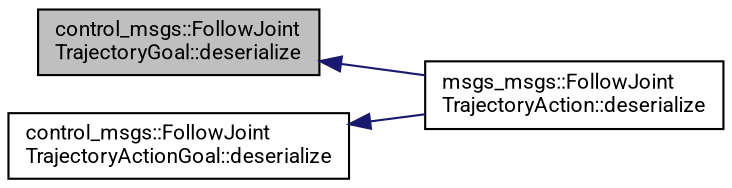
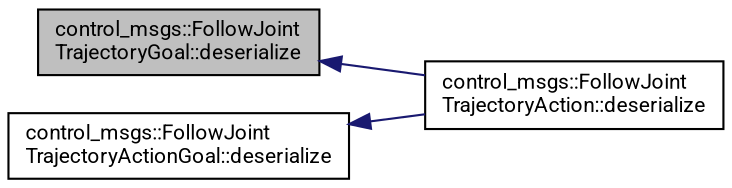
  digraph {
    fontname=Roboto
    rankdir=LR
    node [color=black fillcolor=white fontname=Roboto fontsize=10 shape=record style=filled]
    edge [color=midnightblue dir=back fontname=Roboto fontsize=10 labelfontname=Helvetica labelfontsize=10 style=solid]
    n1 [fillcolor=grey75 fontcolor=black height=0.2 label="control_msgs::FollowJoint\lTrajectoryGoal::deserialize" width=0.4]
-   n2 [height=0.2 label="msgs_msgs::FollowJoint\lTrajectoryAction::deserialize" width=0.4]
+   n2 [height=0.2 label="control_msgs::FollowJoint\lTrajectoryAction::deserialize" width=0.4]
    n3 [height=0.2 label="control_msgs::FollowJoint\lTrajectoryActionGoal::deserialize" width=0.4]
    n1 -> n2
    n3 -> n2
  }
